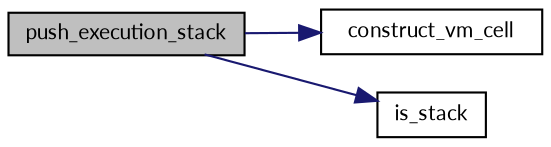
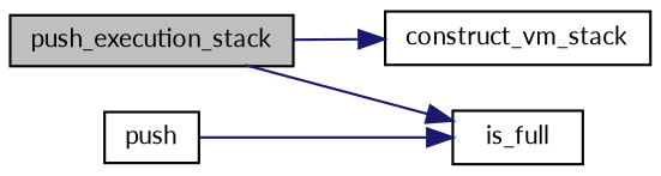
  digraph {
    fontname=Lato
    rankdir=LR
    node [color=black fillcolor=white fontname=Lato fontsize=10 shape=record style=filled]
    edge [color=midnightblue fontname=Lato fontsize=10 labelfontname=Helvetica labelfontsize=10 style=solid]
    n1 [fillcolor=grey75 fontcolor=black height=0.2 label=push_execution_stack width=0.4]
-   n2 [height=0.2 label=construct_vm_cell width=0.4]
-   n3 [height=0.2 label=is_stack width=0.4]
+   n2 [height=0.2 label=construct_vm_stack width=0.4]
+   n3 [height=0.2 label=is_full width=0.4]
+   n4 [height=0.2 label=push width=0.4]
    n1 -> n2
    n1 -> n3
+   n4 -> n3
  }
